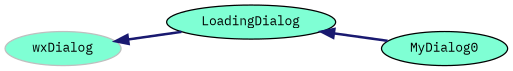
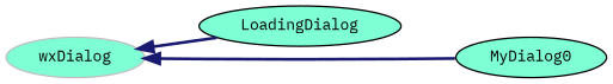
  digraph {
    fontname="IBM Plex Mono"
    rankdir=LR
    node [color=black fillcolor=aquamarine fontname="IBM Plex Mono" fontsize=10 shape=ellipse style=filled]
    edge [color=midnightblue dir=back fontname="IBM Plex Mono" fontsize=10 labelfontname=Helvetica labelfontsize=10 style=bold]
    n1 [color=grey75 height=0.2 label=wxDialog width=0.4]
    n2 [height=0.2 label=LoadingDialog width=0.4]
    n3 [height=0.2 label=MyDialog0 width=0.4]
    n1 -> n2
-   n2 -> n3
+   n1 -> n3
  }
